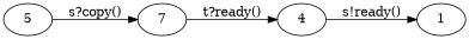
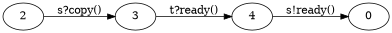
  digraph {
    rankdir=LR
-   2 [label=5]
-   3 [label=7]
+   2
+   3
    4
-   0 [label=1]
+   0
    2 -> 3 [label="s?copy()"]
    3 -> 4 [label="t?ready()"]
    4 -> 0 [label="s!ready()"]
  }
